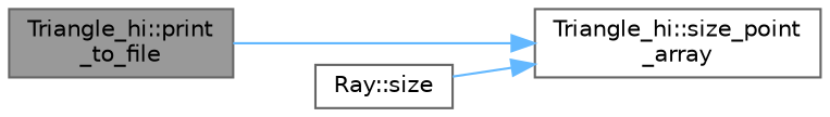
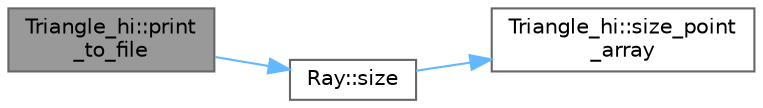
  digraph {
    rankdir=LR
    node [color=grey40 fillcolor=white fontname=Helvetica fontsize=10 shape=box style=filled]
    edge [color=steelblue1 fontname=Helvetica fontsize=10 labelfontname=Helvetica labelfontsize=10 style=solid]
    n1 [color=gray40 fillcolor=grey60 fontcolor=black height=0.2 label="Triangle_hi::print\l_to_file" width=0.4]
    n2 [height=0.2 label="Triangle_hi::size_point\l_array" width=0.4]
    n3 [height=0.2 label="Ray::size" width=0.4]
-   n1 -> n2
+   n1 -> n3
    n3 -> n2
  }
